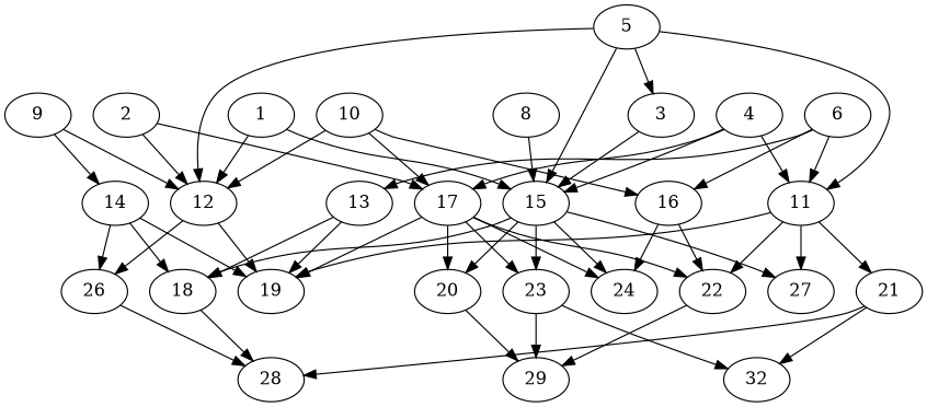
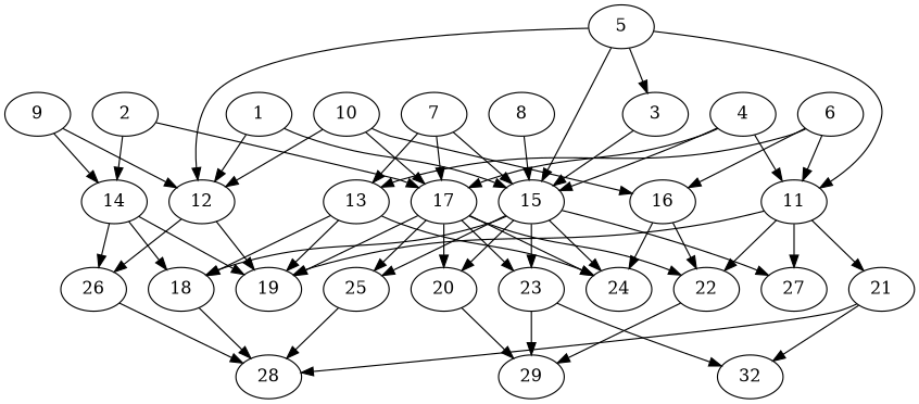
  digraph {
    node [alpha=0.03]
    1 [alpha=0.01 expect_size=12273664]
    12 [alpha=0.07 expect_size=10321920]
    15 [expect_size=39793664]
    19 [alpha=0.02 expect_size=5701632]
    26 [alpha=0.16 expect_size=7410688]
    27 [alpha=0.09 expect_size=48822272]
    18 [expect_size=19328000]
    24 [alpha=0.06 expect_size=38364160]
    20 [alpha=0.07 expect_size=18706432]
    23 [alpha=0.15 expect_size=13364224]
+   25 [alpha=0.18 expect_size=47476736]
    28 [alpha=0.20 expect_size=16530432]
    29 [alpha=0.17 expect_size=23001088]
    n14 [alpha=0.12 expect_size=28616704 label=32]
    2 [alpha=0.19 expect_size=21202944]
    17 [alpha=0.06 expect_size=42774528]
    22 [alpha=0.09 expect_size=43177984]
    3 [expect_size=33553408]
    4 [alpha=0.11 expect_size=15338496]
    11 [alpha=0.13 expect_size=7518208]
    21 [alpha=0.14 expect_size=12018688]
    5 [alpha=0.04 expect_size=8424448]
    16 [alpha=0.18 expect_size=49409024]
    6 [alpha=0.17 expect_size=20950016]
    13 [alpha=0.11 expect_size=7438336]
+   7 [alpha=0.10 expect_size=38917120]
    8 [alpha=0.14 expect_size=46755840]
    9 [alpha=0.06 expect_size=21295104]
    14 [alpha=0.04 expect_size=13912064]
    10 [alpha=0.17 expect_size=47705088]
    1 -> 12
    1 -> 15
    12 -> 19
    12 -> 26
    15 -> 27
    15 -> 18
    15 -> 24
    15 -> 20
    15 -> 23
+   15 -> 25
    26 -> 28
    18 -> 28
    20 -> 29
    23 -> 29
    23 -> n14
-   2 -> 12
+   25 -> 28
+   2 -> 14
    2 -> 17
    17 -> 19
    17 -> 24
    17 -> 20
    17 -> 23
+   17 -> 25
    17 -> 22
    22 -> 29
    3 -> 15
    4 -> 15
    4 -> 17
    4 -> 11
    11 -> 19
    11 -> 27
    11 -> 22
    11 -> 21
    21 -> 28
    21 -> n14
    5 -> 12
    5 -> 15
    5 -> 3
    5 -> 11
    16 -> 24
    16 -> 22
    6 -> 11
    6 -> 16
    6 -> 13
    13 -> 19
    13 -> 18
+   13 -> 24
+   7 -> 15
+   7 -> 17
+   7 -> 13
    8 -> 15
    9 -> 12
    9 -> 14
    14 -> 19
    14 -> 26
    14 -> 18
    10 -> 12
    10 -> 17
    10 -> 16
  }
